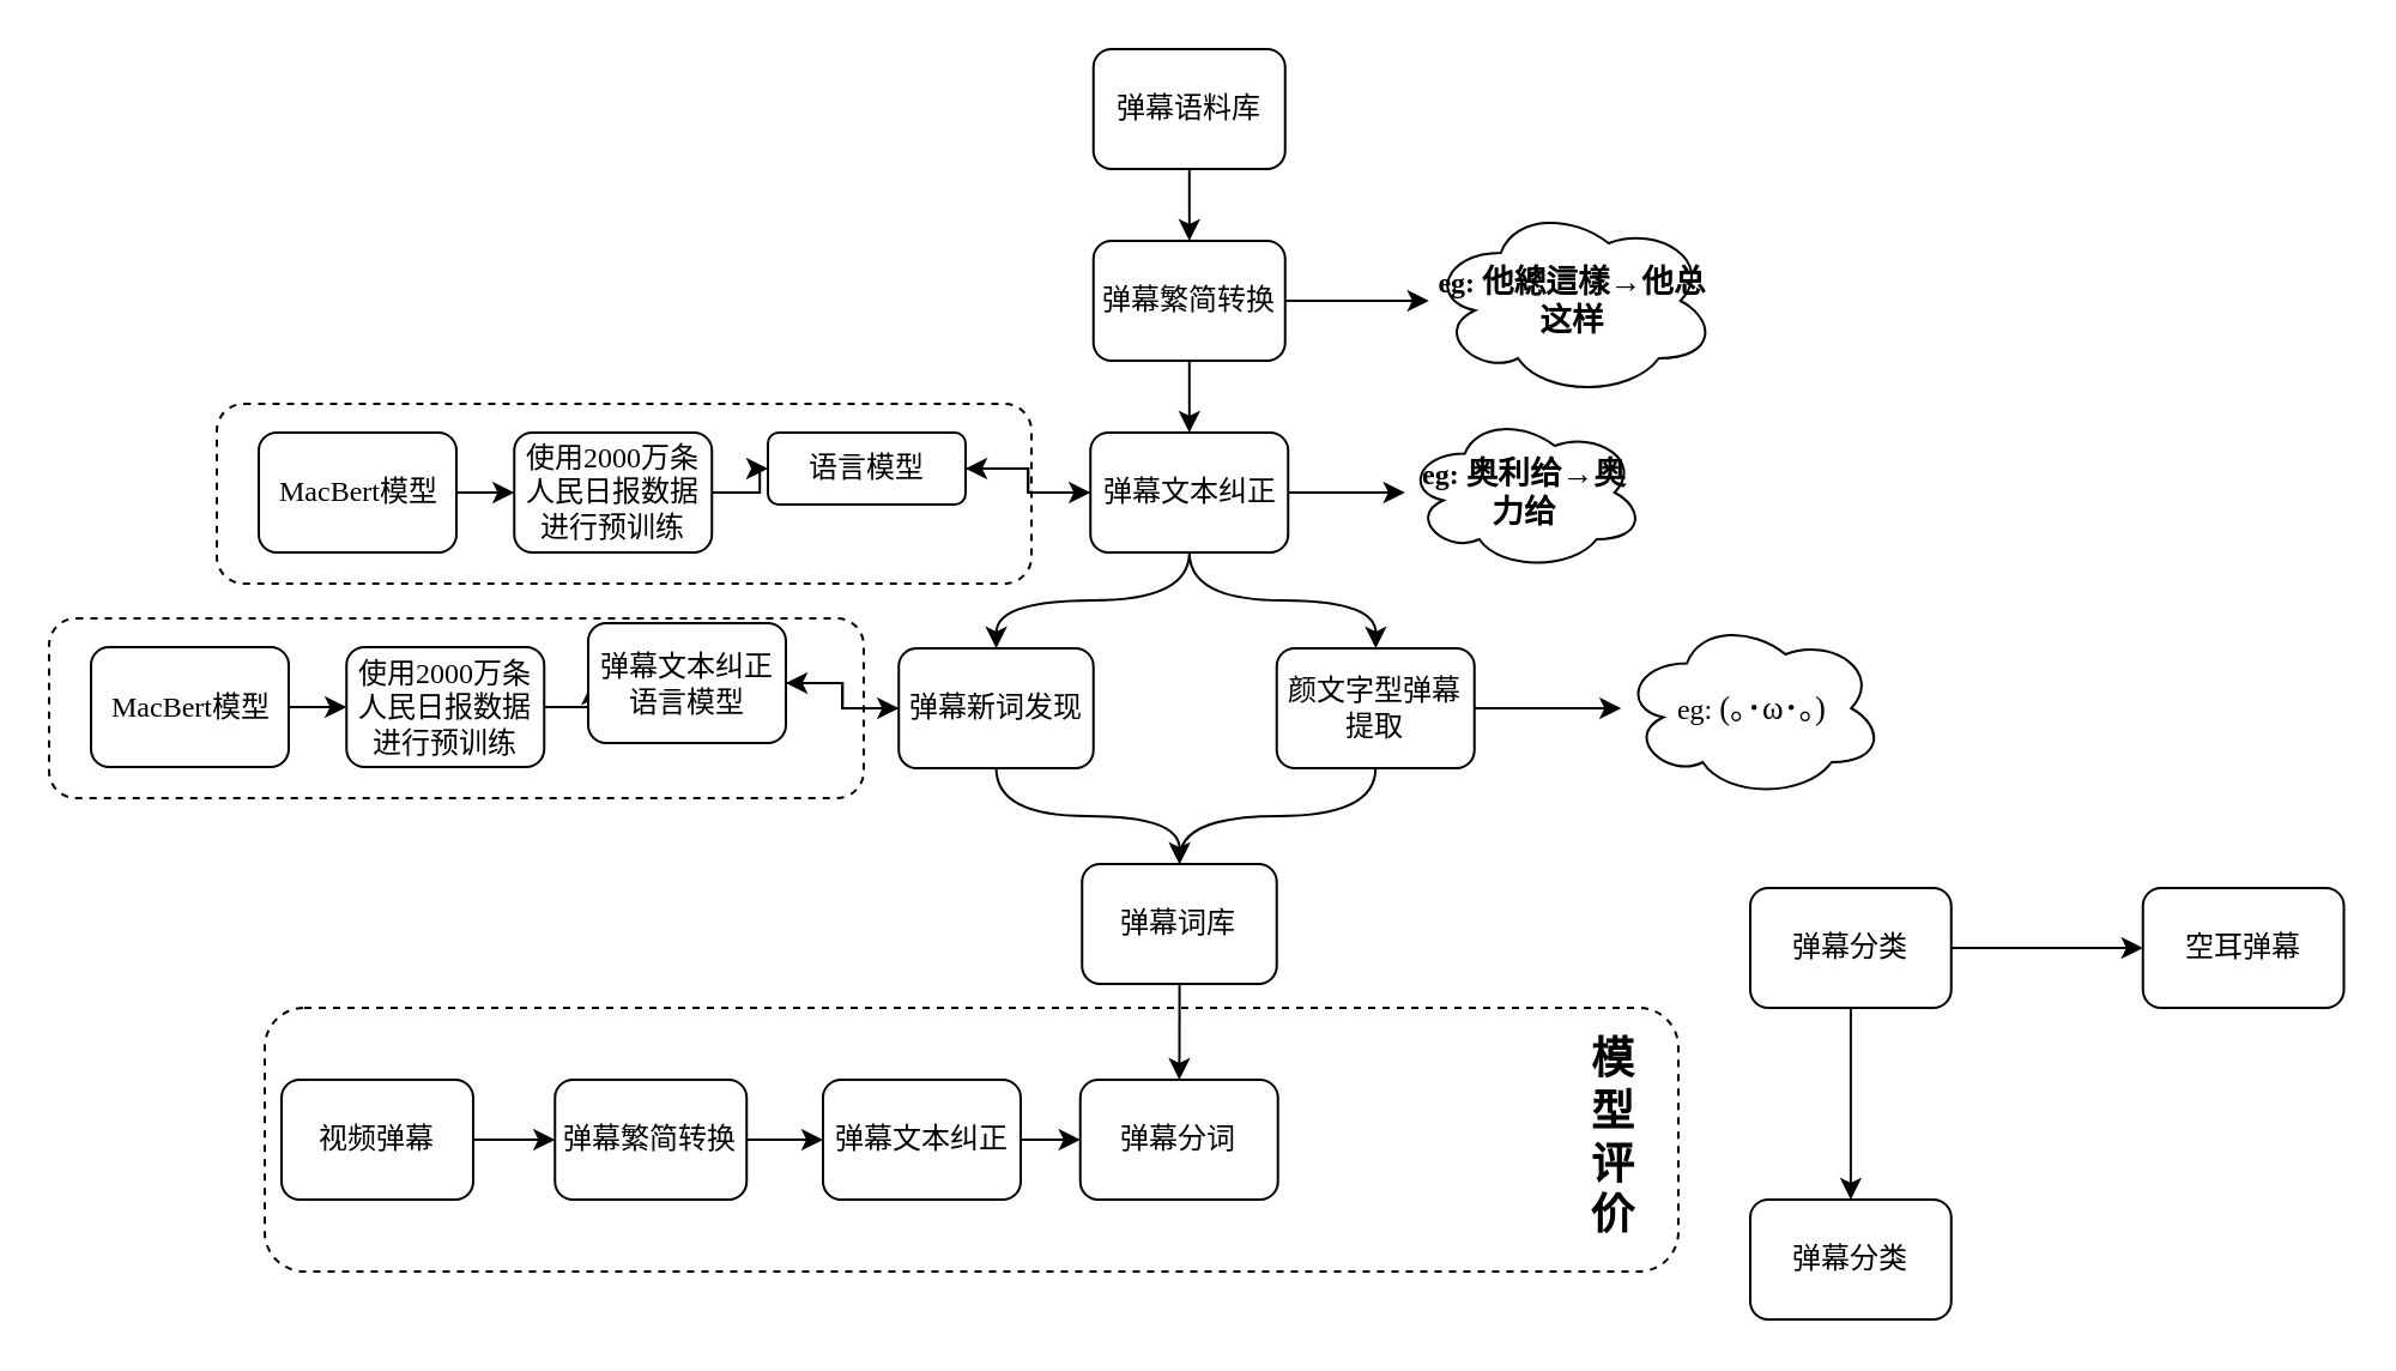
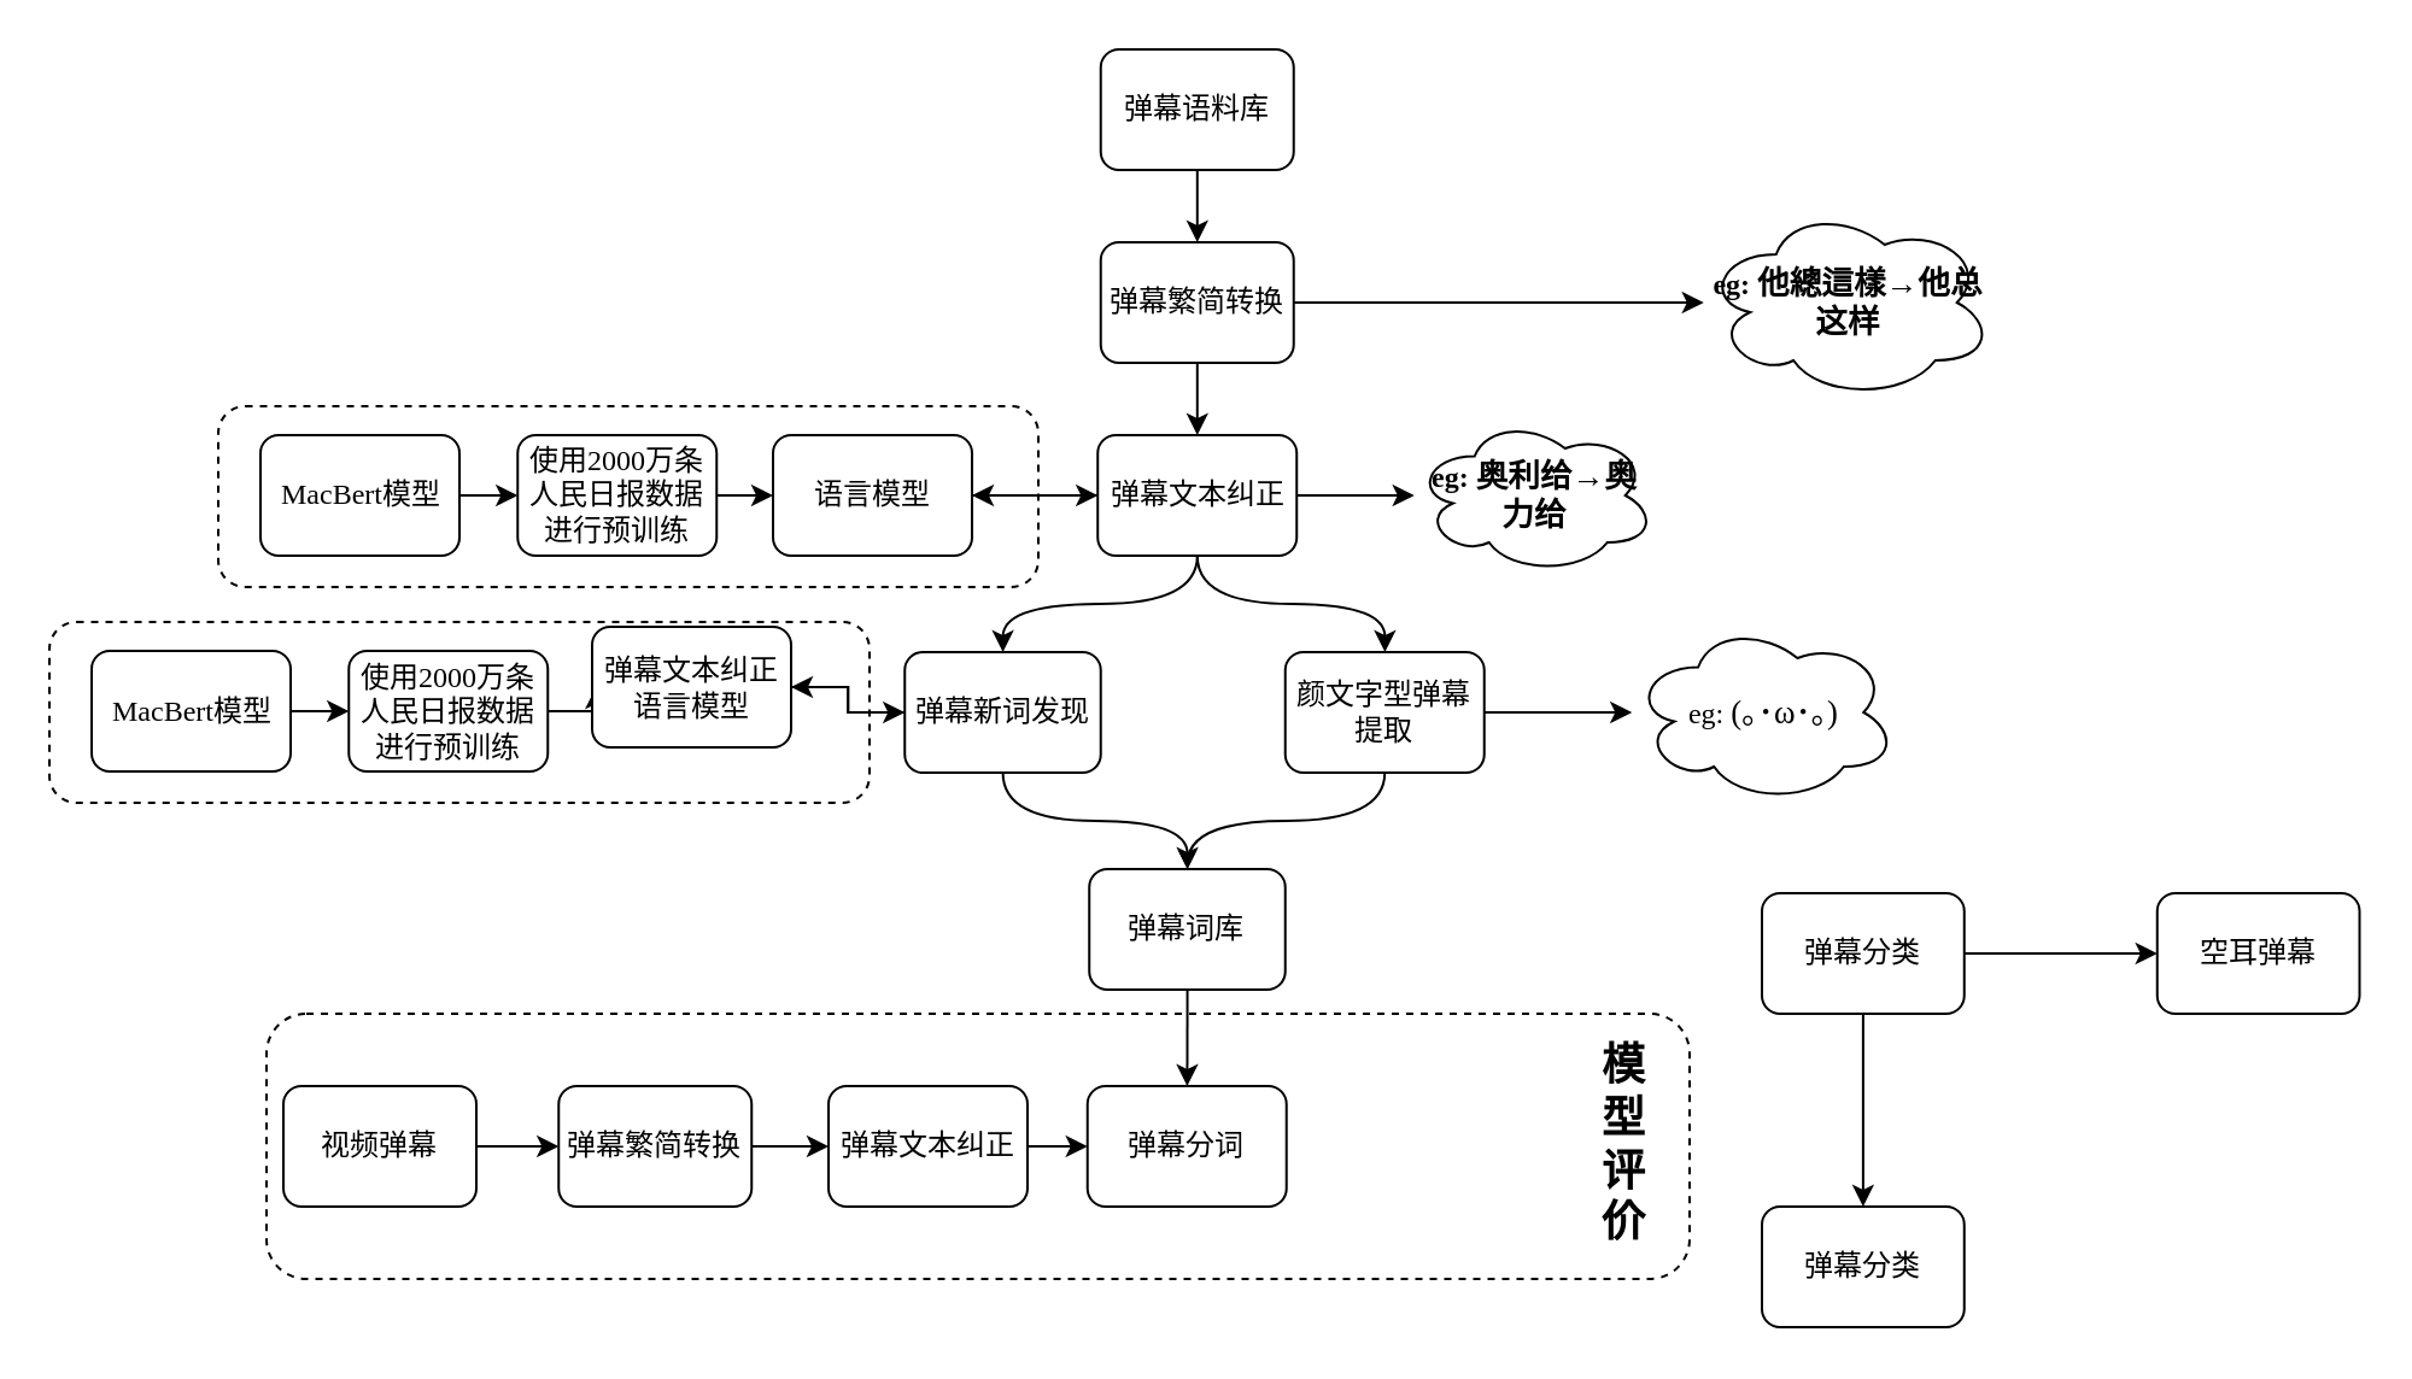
  <mxCell id="0" />
  <mxCell id="1" parent="0" />
  <mxCell id="2" value="" style="rounded=1;whiteSpace=wrap;html=1;fillColor=none;dashed=1;" parent="1" vertex="1"><mxGeometry x="20" y="257.5" width="340" height="75" as="geometry" /></mxCell>
  <mxCell id="3" value="" style="rounded=1;whiteSpace=wrap;html=1;fillColor=none;dashed=1;" parent="1" vertex="1"><mxGeometry x="110" y="420" width="590" height="110" as="geometry" /></mxCell>
  <mxCell id="4" value="" style="edgeStyle=orthogonalEdgeStyle;orthogonalLoop=1;jettySize=auto;html=1;curved=1;" parent="1" source="5" target="15" edge="1"><mxGeometry relative="1" as="geometry" /></mxCell>
  <mxCell id="5" value="&lt;div&gt;弹幕语料库&lt;/div&gt;" style="whiteSpace=wrap;html=1;shadow=0;labelBackgroundColor=none;strokeWidth=1;fontFamily=Verdana;fontSize=12;align=center;rounded=1;" parent="1" vertex="1"><mxGeometry x="455.87" y="20" width="80" height="50" as="geometry" /></mxCell>
  <mxCell id="6" value="" style="edgeStyle=orthogonalEdgeStyle;curved=1;rounded=1;sketch=0;orthogonalLoop=1;jettySize=auto;html=1;" parent="1" source="10" target="12" edge="1"><mxGeometry relative="1" as="geometry" /></mxCell>
  <mxCell id="7" value="" style="edgeStyle=orthogonalEdgeStyle;curved=1;rounded=1;sketch=0;orthogonalLoop=1;jettySize=auto;html=1;" parent="1" source="10" target="20" edge="1"><mxGeometry relative="1" as="geometry" /></mxCell>
  <mxCell id="8" value="" style="edgeStyle=orthogonalEdgeStyle;curved=1;rounded=1;sketch=0;orthogonalLoop=1;jettySize=auto;html=1;" parent="1" source="10" target="21" edge="1"><mxGeometry relative="1" as="geometry" /></mxCell>
  <mxCell id="9" value="" style="edgeStyle=orthogonalEdgeStyle;rounded=0;orthogonalLoop=1;jettySize=auto;html=1;entryX=1;entryY=0.5;entryDx=0;entryDy=0;" parent="1" source="10" target="37" edge="1"><mxGeometry relative="1" as="geometry"><mxPoint x="402.5" y="205" as="targetPoint" /></mxGeometry></mxCell>
  <mxCell id="10" value="&lt;div&gt;弹幕文本纠正&lt;/div&gt;" style="whiteSpace=wrap;html=1;shadow=0;labelBackgroundColor=none;strokeWidth=1;fontFamily=Verdana;fontSize=12;align=center;rounded=1;" parent="1" vertex="1"><mxGeometry x="454.62" y="180" width="82.5" height="50" as="geometry" /></mxCell>
  <mxCell id="11" value="" style="edgeStyle=orthogonalEdgeStyle;curved=1;rounded=1;sketch=0;orthogonalLoop=1;jettySize=auto;html=1;" parent="1" source="12" target="17" edge="1"><mxGeometry relative="1" as="geometry" /></mxCell>
  <mxCell id="12" value="&lt;div&gt;弹幕&lt;span&gt;新词发现&lt;/span&gt;&lt;/div&gt;" style="whiteSpace=wrap;html=1;shadow=0;labelBackgroundColor=none;strokeWidth=1;fontFamily=Verdana;fontSize=12;align=center;rounded=1;" parent="1" vertex="1"><mxGeometry x="374.62" y="270" width="81.25" height="50" as="geometry" /></mxCell>
  <mxCell id="13" value="" style="edgeStyle=orthogonalEdgeStyle;orthogonalLoop=1;jettySize=auto;html=1;curved=1;" parent="1" source="15" target="10" edge="1"><mxGeometry relative="1" as="geometry" /></mxCell>
  <mxCell id="14" value="" style="edgeStyle=orthogonalEdgeStyle;rounded=0;orthogonalLoop=1;jettySize=auto;html=1;" parent="1" source="15" target="24" edge="1"><mxGeometry relative="1" as="geometry" /></mxCell>
  <mxCell id="15" value="弹幕繁简转换" style="whiteSpace=wrap;html=1;shadow=0;labelBackgroundColor=none;strokeWidth=1;fontFamily=Verdana;fontSize=12;align=center;rounded=1;" parent="1" vertex="1"><mxGeometry x="455.87" y="100" width="80" height="50" as="geometry" /></mxCell>
  <mxCell id="16" value="" style="edgeStyle=orthogonalEdgeStyle;curved=1;rounded=1;sketch=0;orthogonalLoop=1;jettySize=auto;html=1;" parent="1" source="17" target="30" edge="1"><mxGeometry relative="1" as="geometry"><mxPoint x="491.059" y="450" as="targetPoint" /></mxGeometry></mxCell>
  <mxCell id="17" value="弹幕词库" style="whiteSpace=wrap;html=1;shadow=0;labelBackgroundColor=none;strokeWidth=1;fontFamily=Verdana;fontSize=12;align=center;rounded=1;" parent="1" vertex="1"><mxGeometry x="451.12" y="360" width="81.25" height="50" as="geometry" /></mxCell>
  <mxCell id="18" value="" style="edgeStyle=orthogonalEdgeStyle;curved=1;rounded=1;sketch=0;orthogonalLoop=1;jettySize=auto;html=1;exitX=0.5;exitY=1;exitDx=0;exitDy=0;endArrow=open;" parent="1" source="20" target="17" edge="1"><mxGeometry relative="1" as="geometry" /></mxCell>
  <mxCell id="19" value="" style="edgeStyle=orthogonalEdgeStyle;rounded=0;orthogonalLoop=1;jettySize=auto;html=1;" parent="1" source="20" target="25" edge="1"><mxGeometry relative="1" as="geometry" /></mxCell>
  <mxCell id="20" value="&lt;div&gt;颜文字型弹幕提取&lt;/div&gt;" style="whiteSpace=wrap;html=1;shadow=0;labelBackgroundColor=none;strokeWidth=1;fontFamily=Verdana;fontSize=12;align=center;rounded=1;" parent="1" vertex="1"><mxGeometry x="532.37" y="270" width="82.5" height="50" as="geometry" /></mxCell>
  <mxCell id="21" value="eg: &lt;font face=&quot;宋体&quot;&gt;&lt;span style=&quot;font-size: 13.333px&quot;&gt;奥利给→奥力给&lt;/span&gt;&lt;/font&gt;" style="ellipse;shape=cloud;whiteSpace=wrap;html=1;rounded=1;shadow=0;fontFamily=Verdana;strokeWidth=1;fontStyle=1" parent="1" vertex="1"><mxGeometry x="585.87" y="172.5" width="100" height="65" as="geometry" /></mxCell>
  <mxCell id="22" value="" style="edgeStyle=orthogonalEdgeStyle;curved=1;rounded=1;sketch=0;orthogonalLoop=1;jettySize=auto;html=1;entryX=0;entryY=0.5;entryDx=0;entryDy=0;" parent="1" source="23" target="29" edge="1"><mxGeometry relative="1" as="geometry"><mxPoint x="353" y="455" as="targetPoint" /></mxGeometry></mxCell>
  <mxCell id="23" value="视频弹幕" style="whiteSpace=wrap;html=1;shadow=0;labelBackgroundColor=none;strokeWidth=1;fontFamily=Verdana;fontSize=12;align=center;rounded=1;" parent="1" vertex="1"><mxGeometry x="117" y="450" width="80" height="50" as="geometry" /></mxCell>
- <mxCell id="24" value="eg:&amp;nbsp;&lt;span style=&quot;font-size: 10.0pt&quot;&gt;他總這樣→他总这样&lt;/span&gt;" style="ellipse;shape=cloud;whiteSpace=wrap;html=1;rounded=1;shadow=0;fontFamily=Verdana;strokeWidth=1;fontStyle=1" parent="1" vertex="1"><mxGeometry x="595.87" y="85" width="120" height="80" as="geometry" /></mxCell>
+ <mxCell id="24" value="eg:&amp;nbsp;&lt;span style=&quot;font-size: 10.0pt&quot;&gt;他總這樣→他总这样&lt;/span&gt;" style="ellipse;shape=cloud;whiteSpace=wrap;html=1;rounded=1;shadow=0;fontFamily=Verdana;strokeWidth=1;fontStyle=1" parent="1" vertex="1"><mxGeometry x="705.87" y="85" width="120" height="80" as="geometry" /></mxCell>
  <mxCell id="25" value="eg:&amp;nbsp;&lt;span lang=&quot;EN-US&quot; style=&quot;font-size: 10pt&quot;&gt;(&lt;/span&gt;&lt;span style=&quot;font-size: 10pt ; font-family: , sans-serif&quot;&gt;｡･&lt;/span&gt;&lt;span style=&quot;font-size: 10pt&quot;&gt;ω&lt;/span&gt;&lt;span style=&quot;font-size: 10pt ; font-family: , sans-serif&quot;&gt;･｡&lt;/span&gt;&lt;span lang=&quot;EN-US&quot; style=&quot;font-size: 10pt&quot;&gt;)&lt;/span&gt;" style="ellipse;shape=cloud;whiteSpace=wrap;html=1;rounded=1;shadow=0;fontFamily=Verdana;strokeWidth=1;" parent="1" vertex="1"><mxGeometry x="676.12" y="257.5" width="109.75" height="75" as="geometry" /></mxCell>
  <mxCell id="26" value="" style="edgeStyle=orthogonalEdgeStyle;rounded=0;orthogonalLoop=1;jettySize=auto;html=1;" parent="1" source="27" target="30" edge="1"><mxGeometry relative="1" as="geometry" /></mxCell>
  <mxCell id="27" value="&lt;div&gt;弹幕文本纠正&lt;/div&gt;" style="whiteSpace=wrap;html=1;shadow=0;labelBackgroundColor=none;strokeWidth=1;fontFamily=Verdana;fontSize=12;align=center;rounded=1;" parent="1" vertex="1"><mxGeometry x="343" y="450" width="82.5" height="50" as="geometry" /></mxCell>
  <mxCell id="28" value="" style="edgeStyle=orthogonalEdgeStyle;rounded=0;orthogonalLoop=1;jettySize=auto;html=1;" parent="1" source="29" target="27" edge="1"><mxGeometry relative="1" as="geometry" /></mxCell>
  <mxCell id="29" value="弹幕繁简转换" style="whiteSpace=wrap;html=1;shadow=0;labelBackgroundColor=none;strokeWidth=1;fontFamily=Verdana;fontSize=12;align=center;rounded=1;" parent="1" vertex="1"><mxGeometry x="231.13" y="450" width="80" height="50" as="geometry" /></mxCell>
  <mxCell id="30" value="弹幕分词" style="whiteSpace=wrap;html=1;shadow=0;labelBackgroundColor=none;strokeWidth=1;fontFamily=Verdana;fontSize=12;align=center;rounded=1;" parent="1" vertex="1"><mxGeometry x="450.37" y="450" width="82.5" height="50" as="geometry" /></mxCell>
  <mxCell id="31" value="模型评价" style="text;html=1;strokeColor=none;fillColor=none;align=left;verticalAlign=middle;whiteSpace=wrap;rounded=0;shadow=1;dashed=1;fontStyle=1;fontSize=18;" parent="1" vertex="1"><mxGeometry x="662" y="440" width="25.87" height="70" as="geometry" /></mxCell>
  <mxCell id="32" value="" style="edgeStyle=orthogonalEdgeStyle;rounded=0;orthogonalLoop=1;jettySize=auto;html=1;" parent="1" source="33" target="35" edge="1"><mxGeometry relative="1" as="geometry" /></mxCell>
  <mxCell id="33" value="MacBert模型" style="whiteSpace=wrap;html=1;shadow=0;labelBackgroundColor=none;strokeWidth=1;fontFamily=Verdana;fontSize=12;align=center;rounded=1;" parent="1" vertex="1"><mxGeometry x="107.5" y="180" width="82.5" height="50" as="geometry" /></mxCell>
  <mxCell id="34" value="" style="edgeStyle=orthogonalEdgeStyle;rounded=0;orthogonalLoop=1;jettySize=auto;html=1;" parent="1" source="35" target="37" edge="1"><mxGeometry relative="1" as="geometry" /></mxCell>
  <mxCell id="35" value="使用2000万条人民日报数据进行预训练" style="whiteSpace=wrap;html=1;shadow=0;labelBackgroundColor=none;strokeWidth=1;fontFamily=Verdana;fontSize=12;align=center;rounded=1;" parent="1" vertex="1"><mxGeometry x="214.13" y="180" width="82.5" height="50" as="geometry" /></mxCell>
  <mxCell id="36" value="" style="edgeStyle=orthogonalEdgeStyle;rounded=0;orthogonalLoop=1;jettySize=auto;html=1;" parent="1" source="37" target="10" edge="1"><mxGeometry relative="1" as="geometry" /></mxCell>
- <mxCell id="37" value="语言模型" style="whiteSpace=wrap;html=1;shadow=0;labelBackgroundColor=none;strokeWidth=1;fontFamily=Verdana;fontSize=12;align=center;rounded=1;" parent="1" vertex="1"><mxGeometry x="320" y="180" width="82.5" height="30" as="geometry" /></mxCell>
+ <mxCell id="37" value="语言模型" style="whiteSpace=wrap;html=1;shadow=0;labelBackgroundColor=none;strokeWidth=1;fontFamily=Verdana;fontSize=12;align=center;rounded=1;" parent="1" vertex="1"><mxGeometry x="320" y="180" width="82.5" height="50" as="geometry" /></mxCell>
  <mxCell id="38" value="" style="rounded=1;whiteSpace=wrap;html=1;fillColor=none;dashed=1;" parent="1" vertex="1"><mxGeometry x="90" y="168" width="340" height="75" as="geometry" /></mxCell>
  <mxCell id="39" value="" style="edgeStyle=orthogonalEdgeStyle;rounded=0;orthogonalLoop=1;jettySize=auto;html=1;entryX=1;entryY=0.5;entryDx=0;entryDy=0;exitX=0;exitY=0.5;exitDx=0;exitDy=0;" parent="1" source="12" target="45" edge="1"><mxGeometry relative="1" as="geometry"><mxPoint x="384.62" y="337" as="sourcePoint" /><mxPoint x="332.5" y="337" as="targetPoint" /></mxGeometry></mxCell>
  <mxCell id="40" value="" style="edgeStyle=orthogonalEdgeStyle;rounded=0;orthogonalLoop=1;jettySize=auto;html=1;" parent="1" source="41" target="43" edge="1"><mxGeometry relative="1" as="geometry" /></mxCell>
  <mxCell id="41" value="MacBert模型" style="whiteSpace=wrap;html=1;shadow=0;labelBackgroundColor=none;strokeWidth=1;fontFamily=Verdana;fontSize=12;align=center;rounded=1;" parent="1" vertex="1"><mxGeometry x="37.5" y="269.5" width="82.5" height="50" as="geometry" /></mxCell>
  <mxCell id="42" value="" style="edgeStyle=orthogonalEdgeStyle;rounded=0;orthogonalLoop=1;jettySize=auto;html=1;" parent="1" source="43" target="45" edge="1"><mxGeometry relative="1" as="geometry" /></mxCell>
  <mxCell id="43" value="使用2000万条人民日报数据进行预训练" style="whiteSpace=wrap;html=1;shadow=0;labelBackgroundColor=none;strokeWidth=1;fontFamily=Verdana;fontSize=12;align=center;rounded=1;" parent="1" vertex="1"><mxGeometry x="144.13" y="269.5" width="82.5" height="50" as="geometry" /></mxCell>
  <mxCell id="44" value="" style="edgeStyle=orthogonalEdgeStyle;rounded=0;orthogonalLoop=1;jettySize=auto;html=1;entryX=0;entryY=0.5;entryDx=0;entryDy=0;" parent="1" source="45" target="12" edge="1"><mxGeometry relative="1" as="geometry"><mxPoint x="384.62" y="337" as="targetPoint" /></mxGeometry></mxCell>
  <mxCell id="45" value="弹幕文本纠正语言模型" style="whiteSpace=wrap;html=1;shadow=0;labelBackgroundColor=none;strokeWidth=1;fontFamily=Verdana;fontSize=12;align=center;rounded=1;" parent="1" vertex="1"><mxGeometry x="245" y="259.5" width="82.5" height="50" as="geometry" /></mxCell>
  <mxCell id="46" value="" style="edgeStyle=orthogonalEdgeStyle;rounded=0;orthogonalLoop=1;jettySize=auto;html=1;" edge="1" parent="1" source="48" target="49"><mxGeometry relative="1" as="geometry" /></mxCell>
  <mxCell id="47" value="" style="edgeStyle=orthogonalEdgeStyle;rounded=0;orthogonalLoop=1;jettySize=auto;html=1;" edge="1" parent="1" source="48" target="50"><mxGeometry relative="1" as="geometry" /></mxCell>
  <mxCell id="48" value="&lt;div&gt;弹幕分类&lt;/div&gt;" style="rounded=1;whiteSpace=wrap;html=1;shadow=0;labelBackgroundColor=none;strokeWidth=1;fontFamily=Verdana;fontSize=12;align=center;" vertex="1" parent="1"><mxGeometry x="730" y="370" width="83.88" height="50" as="geometry" /></mxCell>
  <mxCell id="49" value="&lt;div&gt;空耳弹幕&lt;/div&gt;" style="rounded=1;whiteSpace=wrap;html=1;shadow=0;labelBackgroundColor=none;strokeWidth=1;fontFamily=Verdana;fontSize=12;align=center;" vertex="1" parent="1"><mxGeometry x="893.88" y="370" width="83.88" height="50" as="geometry" /></mxCell>
  <mxCell id="50" value="&lt;div&gt;弹幕分类&lt;/div&gt;" style="rounded=1;whiteSpace=wrap;html=1;shadow=0;labelBackgroundColor=none;strokeWidth=1;fontFamily=Verdana;fontSize=12;align=center;" vertex="1" parent="1"><mxGeometry x="730" y="500" width="83.88" height="50" as="geometry" /></mxCell>
